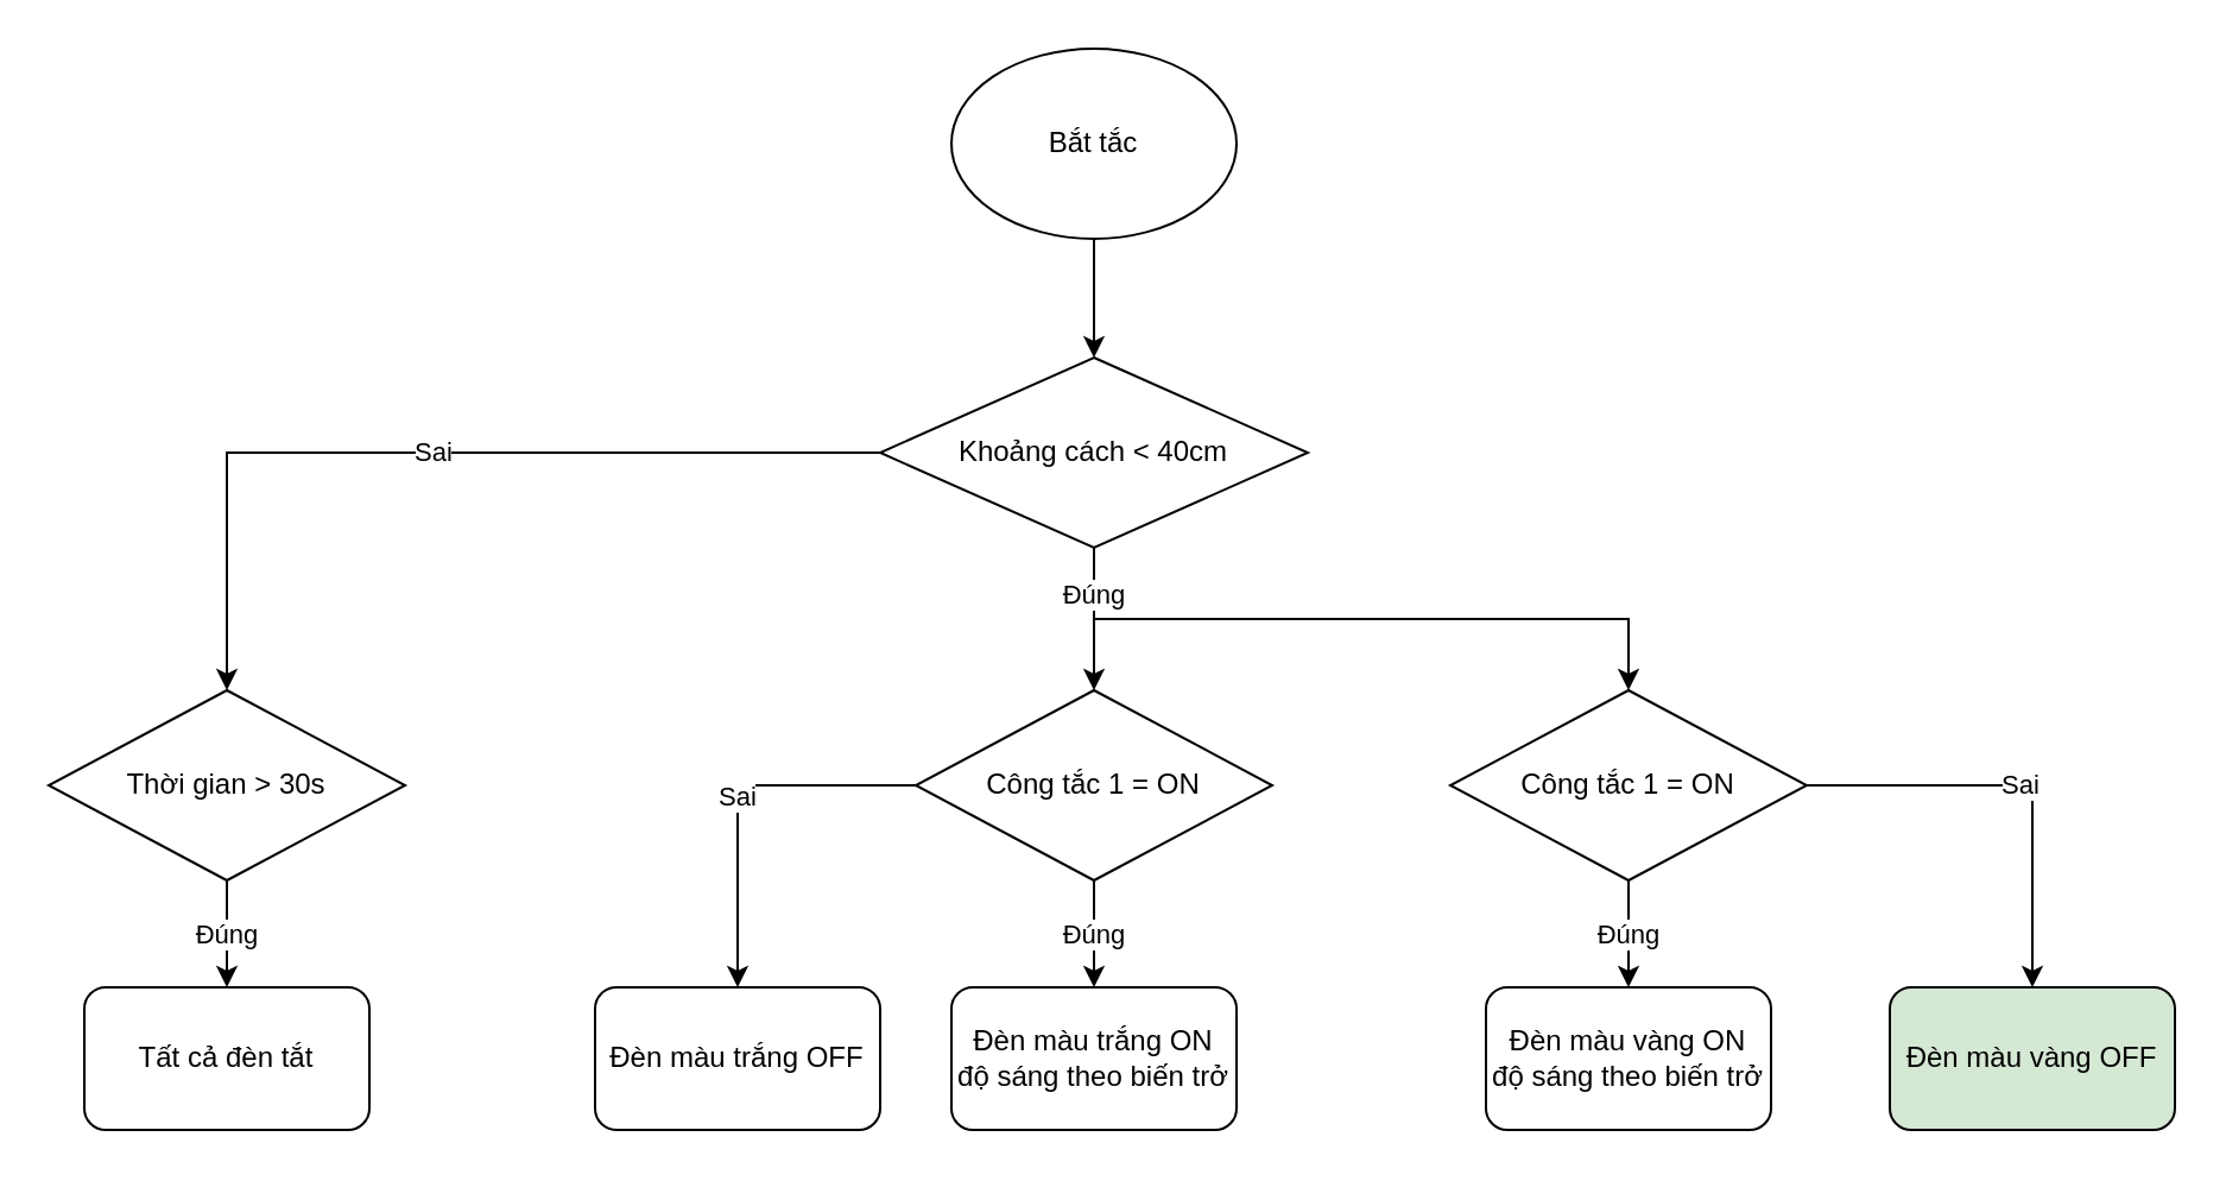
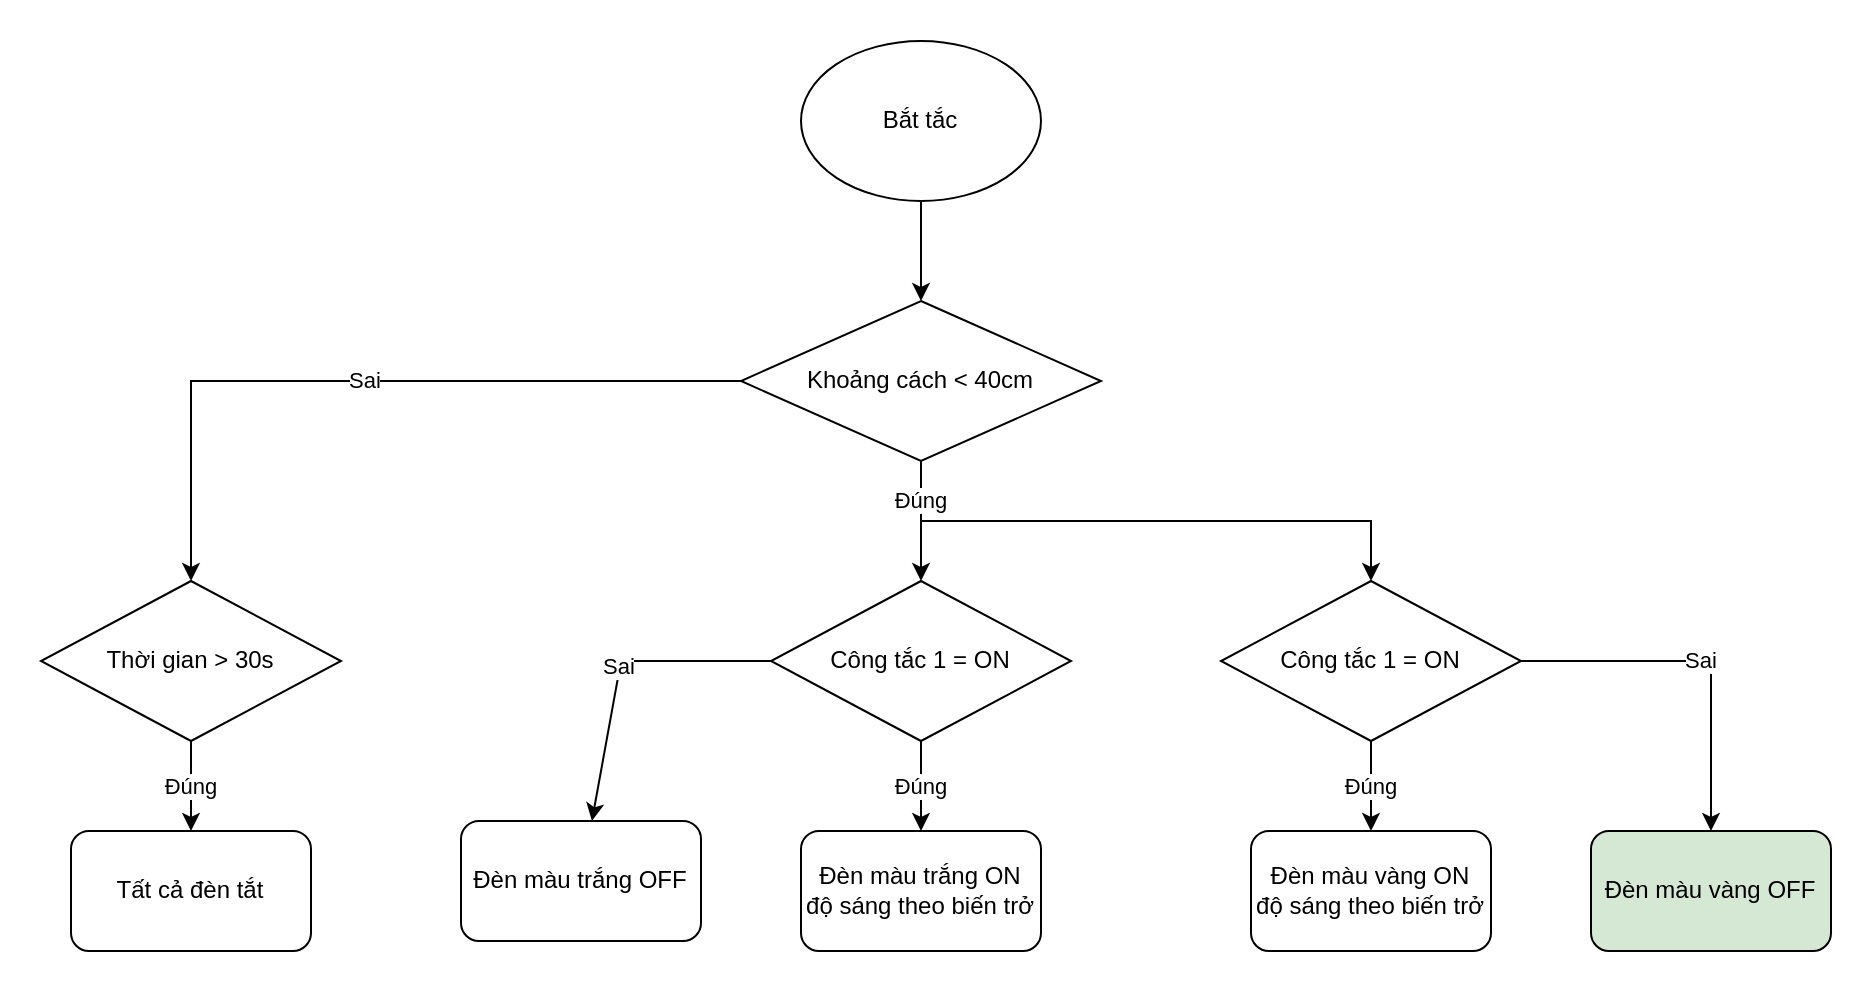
  <mxCell id="0" />
  <mxCell id="1" parent="0" />
  <mxCell id="2" value="Bắt tắc&lt;br&gt;" style="ellipse;whiteSpace=wrap;html=1;" vertex="1" parent="1"><mxGeometry x="400" y="20" width="120" height="80" as="geometry" /></mxCell>
  <mxCell id="3" value="" style="endArrow=classic;html=1;rounded=0;exitX=0.5;exitY=1;exitDx=0;exitDy=0;" edge="1" parent="1" source="2" target="4"><mxGeometry width="50" height="50" relative="1" as="geometry"><mxPoint x="460" y="260" as="sourcePoint" /><mxPoint x="510" y="210" as="targetPoint" /></mxGeometry></mxCell>
  <mxCell id="4" value="Khoảng cách &amp;lt; 40cm" style="rhombus;whiteSpace=wrap;html=1;" vertex="1" parent="1"><mxGeometry x="370" y="150" width="180" height="80" as="geometry" /></mxCell>
  <mxCell id="5" value="Đúng" style="endArrow=classic;html=1;rounded=0;exitX=0.5;exitY=1;exitDx=0;exitDy=0;" edge="1" parent="1" source="4"><mxGeometry x="-0.333" width="50" height="50" relative="1" as="geometry"><mxPoint x="460" y="260" as="sourcePoint" /><mxPoint x="460" y="290" as="targetPoint" /><mxPoint as="offset" /></mxGeometry></mxCell>
  <mxCell id="6" value="Công tắc 1 = ON" style="rhombus;whiteSpace=wrap;html=1;" vertex="1" parent="1"><mxGeometry x="385" y="290" width="150" height="80" as="geometry" /></mxCell>
  <mxCell id="7" value="Đúng" style="endArrow=classic;html=1;rounded=0;exitX=0.5;exitY=1;exitDx=0;exitDy=0;" edge="1" parent="1" source="6" target="8"><mxGeometry width="50" height="50" relative="1" as="geometry"><mxPoint x="460" y="250" as="sourcePoint" /><mxPoint x="510" y="200" as="targetPoint" /></mxGeometry></mxCell>
  <mxCell id="8" value="Đèn màu trắng ON&lt;br&gt;độ sáng theo biến trở" style="rounded=1;whiteSpace=wrap;html=1;" vertex="1" parent="1"><mxGeometry x="400" y="415" width="120" height="60" as="geometry" /></mxCell>
  <mxCell id="9" value="Sai" style="endArrow=classic;html=1;rounded=0;exitX=0;exitY=0.5;exitDx=0;exitDy=0;" edge="1" parent="1" source="6" target="10"><mxGeometry width="50" height="50" relative="1" as="geometry"><mxPoint x="460" y="250" as="sourcePoint" /><mxPoint x="510" y="200" as="targetPoint" /><Array as="points"><mxPoint x="310" y="330" /></Array></mxGeometry></mxCell>
- <mxCell id="10" value="Đèn màu trắng OFF" style="rounded=1;whiteSpace=wrap;html=1;" vertex="1" parent="1"><mxGeometry x="250" y="415" width="120" height="60" as="geometry" /></mxCell>
+ <mxCell id="10" value="Đèn màu trắng OFF" style="rounded=1;whiteSpace=wrap;html=1;" vertex="1" parent="1"><mxGeometry x="230" y="410" width="120" height="60" as="geometry" /></mxCell>
  <mxCell id="11" value="Công tắc 1 = ON" style="rhombus;whiteSpace=wrap;html=1;" vertex="1" parent="1"><mxGeometry x="610" y="290" width="150" height="80" as="geometry" /></mxCell>
  <mxCell id="12" value="Đúng" style="endArrow=classic;html=1;rounded=0;exitX=0.5;exitY=1;exitDx=0;exitDy=0;" edge="1" parent="1" source="11" target="13"><mxGeometry width="50" height="50" relative="1" as="geometry"><mxPoint x="685" y="250" as="sourcePoint" /><mxPoint x="735" y="200" as="targetPoint" /></mxGeometry></mxCell>
  <mxCell id="13" value="Đèn màu vàng ON&lt;br&gt;độ sáng theo biến trở" style="rounded=1;whiteSpace=wrap;html=1;" vertex="1" parent="1"><mxGeometry x="625" y="415" width="120" height="60" as="geometry" /></mxCell>
  <mxCell id="14" value="Đèn màu vàng OFF" style="rounded=1;whiteSpace=wrap;html=1;fillColor=#d5e8d4;" vertex="1" parent="1"><mxGeometry x="795" y="415" width="120" height="60" as="geometry" /></mxCell>
  <mxCell id="15" value="" style="endArrow=classic;html=1;rounded=0;entryX=0.5;entryY=0;entryDx=0;entryDy=0;" edge="1" parent="1" target="11"><mxGeometry width="50" height="50" relative="1" as="geometry"><mxPoint x="460" y="260" as="sourcePoint" /><mxPoint x="620" y="200" as="targetPoint" /><Array as="points"><mxPoint x="685" y="260" /></Array></mxGeometry></mxCell>
  <mxCell id="16" value="Sai" style="endArrow=classic;html=1;rounded=0;exitX=1;exitY=0.5;exitDx=0;exitDy=0;entryX=0.5;entryY=0;entryDx=0;entryDy=0;" edge="1" parent="1" source="11" target="14"><mxGeometry width="50" height="50" relative="1" as="geometry"><mxPoint x="510" y="260" as="sourcePoint" /><mxPoint x="560" y="210" as="targetPoint" /><Array as="points"><mxPoint x="855" y="330" /></Array></mxGeometry></mxCell>
  <mxCell id="17" value="Sai" style="endArrow=classic;html=1;rounded=0;exitX=0;exitY=0.5;exitDx=0;exitDy=0;" edge="1" parent="1" source="4" target="18"><mxGeometry width="50" height="50" relative="1" as="geometry"><mxPoint x="310" y="250" as="sourcePoint" /><mxPoint x="160" y="200" as="targetPoint" /><Array as="points"><mxPoint x="95" y="190" /></Array></mxGeometry></mxCell>
  <mxCell id="18" value="Thời gian &amp;gt; 30s" style="rhombus;whiteSpace=wrap;html=1;" vertex="1" parent="1"><mxGeometry x="20" y="290" width="150" height="80" as="geometry" /></mxCell>
  <mxCell id="19" value="Tất cả đèn tắt" style="rounded=1;whiteSpace=wrap;html=1;" vertex="1" parent="1"><mxGeometry x="35" y="415" width="120" height="60" as="geometry" /></mxCell>
  <mxCell id="20" value="Đúng" style="endArrow=classic;html=1;rounded=0;exitX=0.5;exitY=1;exitDx=0;exitDy=0;entryX=0.5;entryY=0;entryDx=0;entryDy=0;" edge="1" parent="1" source="18" target="19"><mxGeometry width="50" height="50" relative="1" as="geometry"><mxPoint x="160" y="240" as="sourcePoint" /><mxPoint x="210" y="190" as="targetPoint" /></mxGeometry></mxCell>
